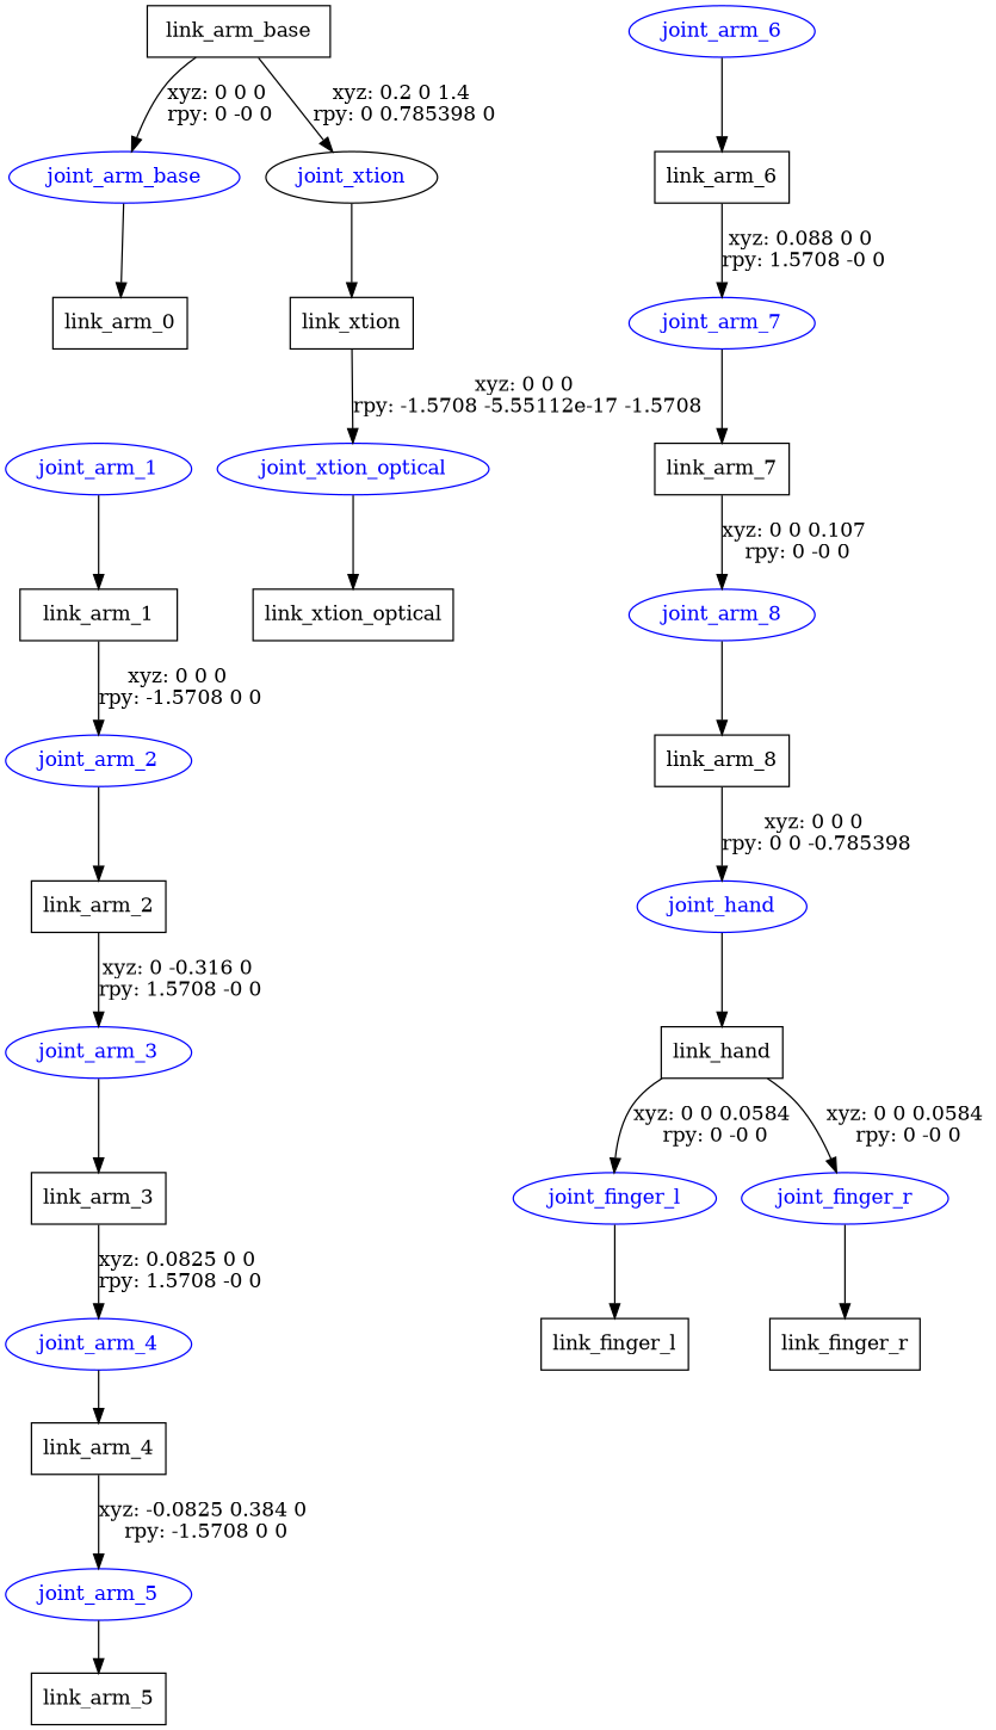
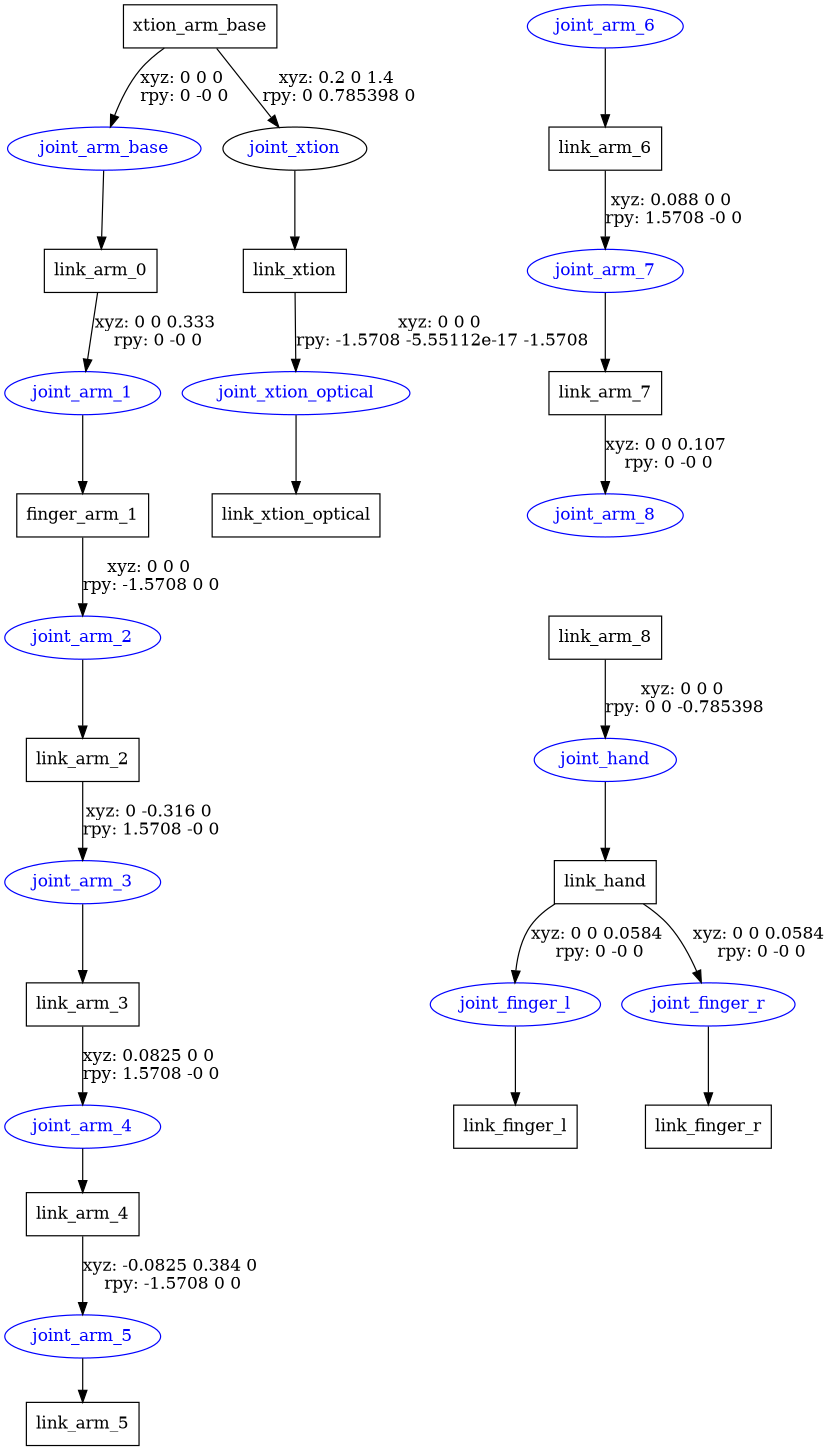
  digraph {
    node [shape=box]
-   n1 [label=link_arm_base]
+   n1 [label=xtion_arm_base]
    joint_arm_base [color=blue fontcolor=blue shape=ellipse]
    joint_xtion [color=black fontcolor=blue shape=ellipse]
    n4 [label=link_arm_0]
    n5 [label=link_xtion]
    joint_arm_1 [color=blue fontcolor=blue shape=ellipse]
-   n7 [label=link_arm_1]
+   n7 [label=finger_arm_1]
    joint_arm_2 [color=blue fontcolor=blue shape=ellipse]
    n9 [label=link_arm_2]
    joint_arm_3 [color=blue fontcolor=blue shape=ellipse]
    n11 [label=link_arm_3]
    joint_arm_4 [color=blue fontcolor=blue shape=ellipse]
    n13 [label=link_arm_4]
    joint_arm_5 [color=blue fontcolor=blue shape=ellipse]
    n15 [label=link_arm_5]
    joint_arm_6 [color=blue fontcolor=blue shape=ellipse]
    n17 [label=link_arm_6]
    joint_arm_7 [color=blue fontcolor=blue shape=ellipse]
    n19 [label=link_arm_7]
    joint_arm_8 [color=blue fontcolor=blue shape=ellipse]
    n21 [label=link_arm_8]
    joint_hand [color=blue fontcolor=blue shape=ellipse]
    n23 [label=link_hand]
    joint_finger_l [color=blue fontcolor=blue shape=ellipse]
    joint_finger_r [color=blue fontcolor=blue shape=ellipse]
    n26 [label=link_finger_l]
    n27 [label=link_finger_r]
    joint_xtion_optical [color=blue fontcolor=blue shape=ellipse]
    n29 [label=link_xtion_optical]
    n1 -> joint_arm_base [label="xyz: 0 0 0 \nrpy: 0 -0 0"]
    n1 -> joint_xtion [label="xyz: 0.2 0 1.4 \nrpy: 0 0.785398 0"]
    joint_arm_base -> n4
    joint_xtion -> n5
+   n4 -> joint_arm_1 [label="xyz: 0 0 0.333 \nrpy: 0 -0 0"]
    n5 -> joint_xtion_optical [label="xyz: 0 0 0 \nrpy: -1.5708 -5.55112e-17 -1.5708"]
    joint_arm_1 -> n7
    n7 -> joint_arm_2 [label="xyz: 0 0 0 \nrpy: -1.5708 0 0"]
    joint_arm_2 -> n9
    n9 -> joint_arm_3 [label="xyz: 0 -0.316 0 \nrpy: 1.5708 -0 0"]
    joint_arm_3 -> n11
    n11 -> joint_arm_4 [label="xyz: 0.0825 0 0 \nrpy: 1.5708 -0 0"]
    joint_arm_4 -> n13
    n13 -> joint_arm_5 [label="xyz: -0.0825 0.384 0 \nrpy: -1.5708 0 0"]
    joint_arm_5 -> n15
    joint_arm_6 -> n17
    n17 -> joint_arm_7 [label="xyz: 0.088 0 0 \nrpy: 1.5708 -0 0"]
    joint_arm_7 -> n19
    n19 -> joint_arm_8 [label="xyz: 0 0 0.107 \nrpy: 0 -0 0"]
-   joint_arm_8 -> n21
    n21 -> joint_hand [label="xyz: 0 0 0 \nrpy: 0 0 -0.785398"]
    joint_hand -> n23
    n23 -> joint_finger_l [label="xyz: 0 0 0.0584 \nrpy: 0 -0 0"]
    n23 -> joint_finger_r [label="xyz: 0 0 0.0584 \nrpy: 0 -0 0"]
    joint_finger_l -> n26
    joint_finger_r -> n27
    joint_xtion_optical -> n29
  }
